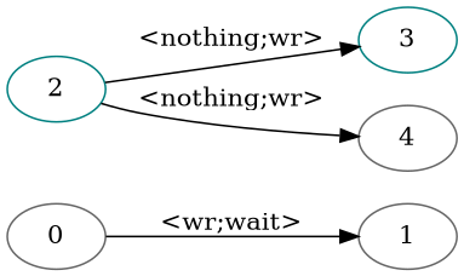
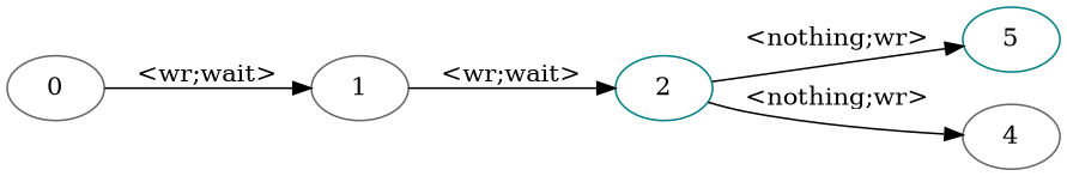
  digraph {
    rankdir=LR
    node [color=gray40 shape=ellipse]
    n1 [label=0]
    n2 [label=1]
    n3 [color=teal label=2]
-   n4 [color=teal label=3]
+   n4 [color=teal label=5]
    n5 [label=4]
    n1 -> n2 [label="<wr;wait>"]
+   n2 -> n3 [label="<wr;wait>"]
    n3 -> n4 [label="<nothing;wr>"]
    n3 -> n5 [label="<nothing;wr>"]
  }
